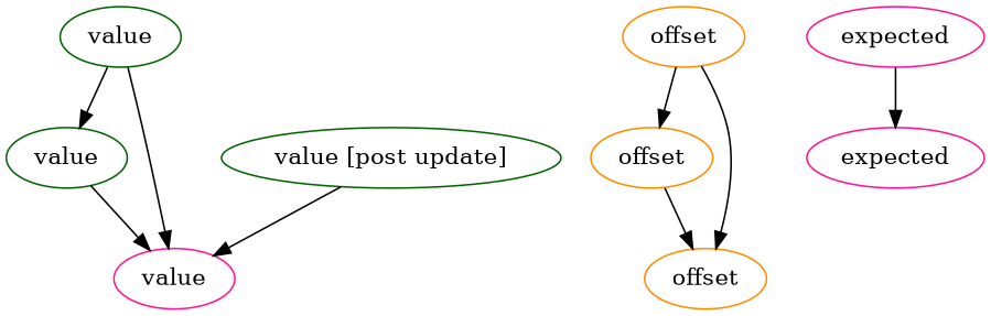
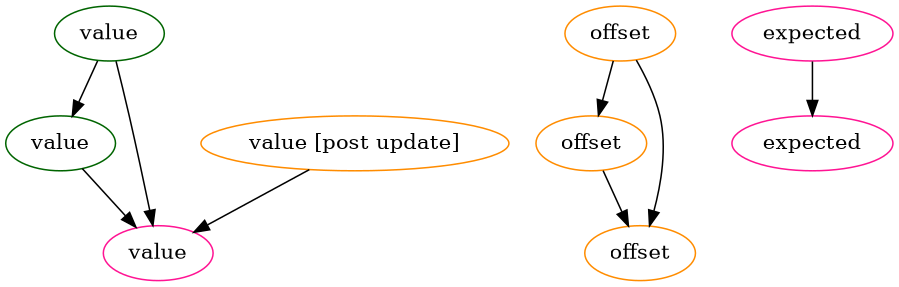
  digraph {
    compound=true
    node [color=darkorange]
    n1 [label=value color=darkgreen]
    n2 [label=value color=darkgreen]
    n3 [label=value color=deeppink]
    n4 [label=offset]
    n5 [label=offset]
    n6 [label=offset]
    n7 [label=expected color=deeppink]
    n8 [label=expected color=deeppink]
-   n9 [label="value [post update]" color=darkgreen]
+   n9 [label="value [post update]"]
    n1 -> n2
    n1 -> n3
    n2 -> n3
    n4 -> n5
    n4 -> n6
    n5 -> n6
    n7 -> n8
    n9 -> n3
  }
